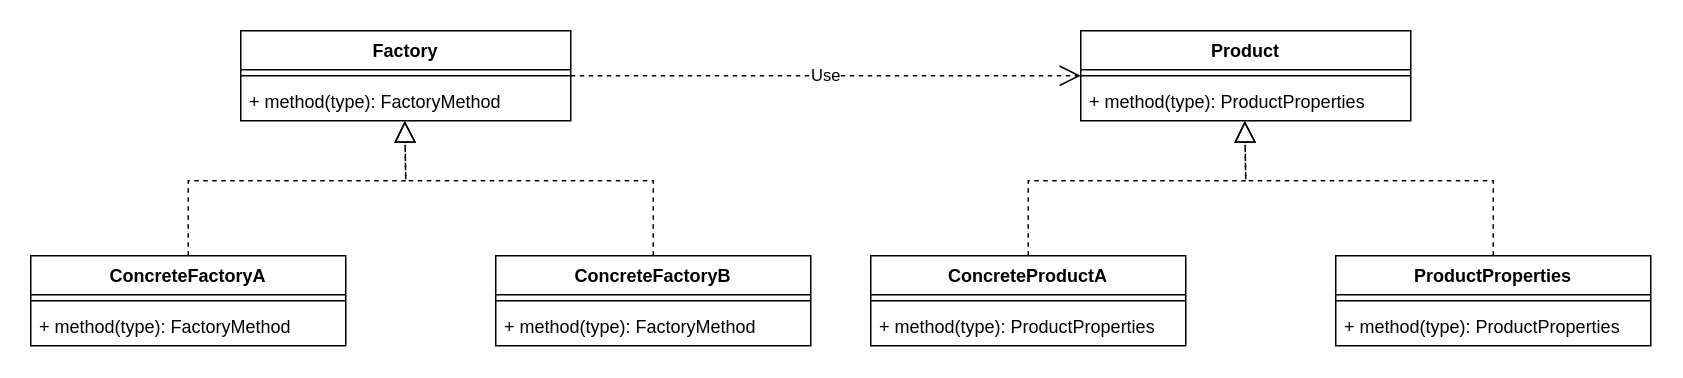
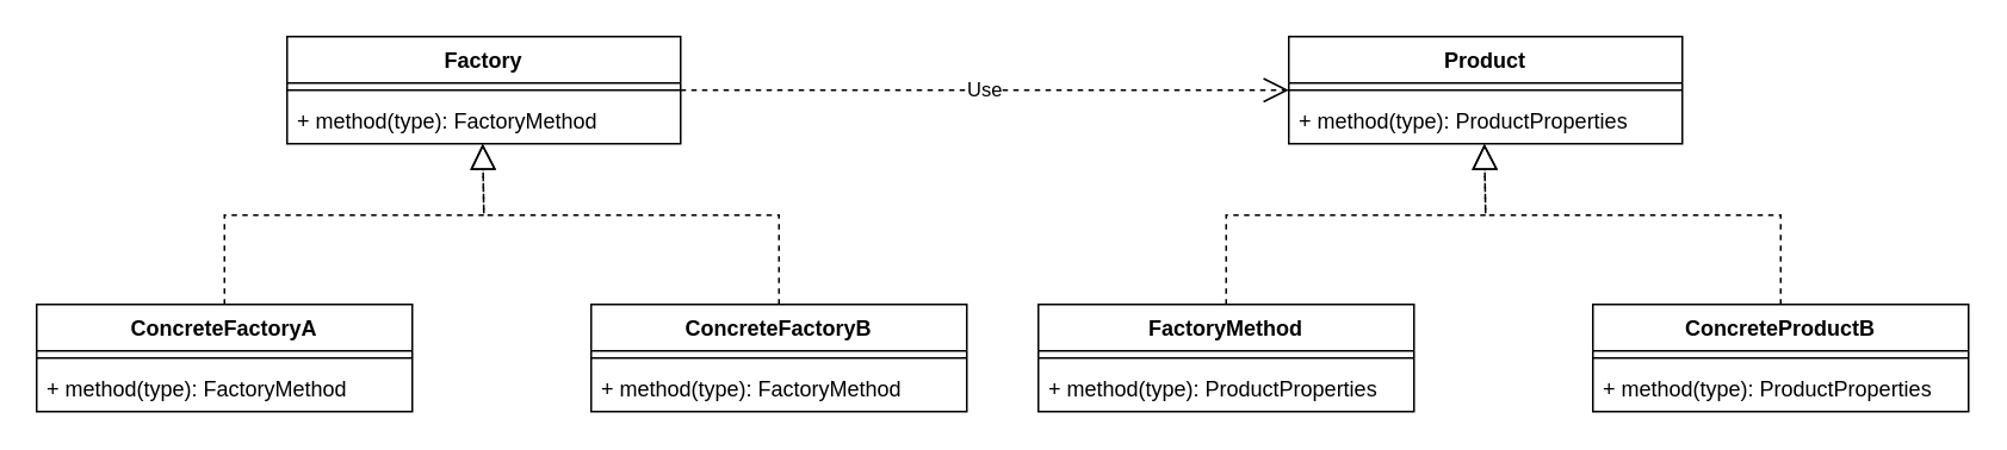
  <mxCell id="0" />
  <mxCell id="1" parent="0" />
  <mxCell id="2" value="Product" style="swimlane;fontStyle=1;align=center;verticalAlign=top;childLayout=stackLayout;horizontal=1;startSize=26;horizontalStack=0;resizeParent=1;resizeParentMax=0;resizeLast=0;collapsible=1;marginBottom=0;" vertex="1" parent="1"><mxGeometry x="720" y="20" width="220" height="60" as="geometry" /></mxCell>
  <mxCell id="3" value="" style="line;strokeWidth=1;fillColor=none;align=left;verticalAlign=middle;spacingTop=-1;spacingLeft=3;spacingRight=3;rotatable=0;labelPosition=right;points=[];portConstraint=eastwest;strokeColor=inherit;" vertex="1" parent="2"><mxGeometry y="26" width="220" height="8" as="geometry" /></mxCell>
  <mxCell id="4" value="+ method(type): ProductProperties" style="text;strokeColor=none;fillColor=none;align=left;verticalAlign=top;spacingLeft=4;spacingRight=4;overflow=hidden;rotatable=0;points=[[0,0.5],[1,0.5]];portConstraint=eastwest;" vertex="1" parent="2"><mxGeometry y="34" width="220" height="26" as="geometry" /></mxCell>
- <mxCell id="5" value="ConcreteProductA" style="swimlane;fontStyle=1;align=center;verticalAlign=top;childLayout=stackLayout;horizontal=1;startSize=26;horizontalStack=0;resizeParent=1;resizeParentMax=0;resizeLast=0;collapsible=1;marginBottom=0;" vertex="1" parent="1"><mxGeometry x="580" y="170" width="210" height="60" as="geometry" /></mxCell>
+ <mxCell id="5" value="FactoryMethod" style="swimlane;fontStyle=1;align=center;verticalAlign=top;childLayout=stackLayout;horizontal=1;startSize=26;horizontalStack=0;resizeParent=1;resizeParentMax=0;resizeLast=0;collapsible=1;marginBottom=0;" vertex="1" parent="1"><mxGeometry x="580" y="170" width="210" height="60" as="geometry" /></mxCell>
  <mxCell id="6" value="" style="line;strokeWidth=1;fillColor=none;align=left;verticalAlign=middle;spacingTop=-1;spacingLeft=3;spacingRight=3;rotatable=0;labelPosition=right;points=[];portConstraint=eastwest;strokeColor=inherit;" vertex="1" parent="5"><mxGeometry y="26" width="210" height="8" as="geometry" /></mxCell>
  <mxCell id="7" value="+ method(type): ProductProperties" style="text;strokeColor=none;fillColor=none;align=left;verticalAlign=top;spacingLeft=4;spacingRight=4;overflow=hidden;rotatable=0;points=[[0,0.5],[1,0.5]];portConstraint=eastwest;" vertex="1" parent="5"><mxGeometry y="34" width="210" height="26" as="geometry" /></mxCell>
  <mxCell id="8" value="" style="endArrow=block;dashed=1;endFill=0;endSize=12;html=1;rounded=0;exitX=0.5;exitY=0;exitDx=0;exitDy=0;entryX=0.497;entryY=1.006;entryDx=0;entryDy=0;entryPerimeter=0;" edge="1" parent="1" source="5" target="4"><mxGeometry width="160" relative="1" as="geometry"><mxPoint x="680" y="120" as="sourcePoint" /><mxPoint x="840" y="120" as="targetPoint" /><Array as="points"><mxPoint x="685" y="120" /><mxPoint x="830" y="120" /></Array></mxGeometry></mxCell>
- <mxCell id="9" value="ProductProperties" style="swimlane;fontStyle=1;align=center;verticalAlign=top;childLayout=stackLayout;horizontal=1;startSize=26;horizontalStack=0;resizeParent=1;resizeParentMax=0;resizeLast=0;collapsible=1;marginBottom=0;" vertex="1" parent="1"><mxGeometry x="890" y="170" width="210" height="60" as="geometry" /></mxCell>
+ <mxCell id="9" value="ConcreteProductB" style="swimlane;fontStyle=1;align=center;verticalAlign=top;childLayout=stackLayout;horizontal=1;startSize=26;horizontalStack=0;resizeParent=1;resizeParentMax=0;resizeLast=0;collapsible=1;marginBottom=0;" vertex="1" parent="1"><mxGeometry x="890" y="170" width="210" height="60" as="geometry" /></mxCell>
  <mxCell id="10" value="" style="line;strokeWidth=1;fillColor=none;align=left;verticalAlign=middle;spacingTop=-1;spacingLeft=3;spacingRight=3;rotatable=0;labelPosition=right;points=[];portConstraint=eastwest;strokeColor=inherit;" vertex="1" parent="9"><mxGeometry y="26" width="210" height="8" as="geometry" /></mxCell>
  <mxCell id="11" value="+ method(type): ProductProperties" style="text;strokeColor=none;fillColor=none;align=left;verticalAlign=top;spacingLeft=4;spacingRight=4;overflow=hidden;rotatable=0;points=[[0,0.5],[1,0.5]];portConstraint=eastwest;" vertex="1" parent="9"><mxGeometry y="34" width="210" height="26" as="geometry" /></mxCell>
  <mxCell id="12" value="" style="endArrow=block;dashed=1;endFill=0;endSize=12;html=1;rounded=0;exitX=0.5;exitY=0;exitDx=0;exitDy=0;entryX=0.497;entryY=0.998;entryDx=0;entryDy=0;entryPerimeter=0;" edge="1" parent="1" source="9" target="4"><mxGeometry width="160" relative="1" as="geometry"><mxPoint x="1060" y="90" as="sourcePoint" /><mxPoint x="830" y="80" as="targetPoint" /><Array as="points"><mxPoint x="995" y="120" /><mxPoint x="830" y="120" /></Array></mxGeometry></mxCell>
  <mxCell id="13" value="Factory" style="swimlane;fontStyle=1;align=center;verticalAlign=top;childLayout=stackLayout;horizontal=1;startSize=26;horizontalStack=0;resizeParent=1;resizeParentMax=0;resizeLast=0;collapsible=1;marginBottom=0;" vertex="1" parent="1"><mxGeometry x="160" y="20" width="220" height="60" as="geometry" /></mxCell>
  <mxCell id="14" value="" style="line;strokeWidth=1;fillColor=none;align=left;verticalAlign=middle;spacingTop=-1;spacingLeft=3;spacingRight=3;rotatable=0;labelPosition=right;points=[];portConstraint=eastwest;strokeColor=inherit;" vertex="1" parent="13"><mxGeometry y="26" width="220" height="8" as="geometry" /></mxCell>
  <mxCell id="15" value="+ method(type): FactoryMethod" style="text;strokeColor=none;fillColor=none;align=left;verticalAlign=top;spacingLeft=4;spacingRight=4;overflow=hidden;rotatable=0;points=[[0,0.5],[1,0.5]];portConstraint=eastwest;" vertex="1" parent="13"><mxGeometry y="34" width="220" height="26" as="geometry" /></mxCell>
  <mxCell id="16" value="ConcreteFactoryA" style="swimlane;fontStyle=1;align=center;verticalAlign=top;childLayout=stackLayout;horizontal=1;startSize=26;horizontalStack=0;resizeParent=1;resizeParentMax=0;resizeLast=0;collapsible=1;marginBottom=0;" vertex="1" parent="1"><mxGeometry x="20" y="170" width="210" height="60" as="geometry" /></mxCell>
  <mxCell id="17" value="" style="line;strokeWidth=1;fillColor=none;align=left;verticalAlign=middle;spacingTop=-1;spacingLeft=3;spacingRight=3;rotatable=0;labelPosition=right;points=[];portConstraint=eastwest;strokeColor=inherit;" vertex="1" parent="16"><mxGeometry y="26" width="210" height="8" as="geometry" /></mxCell>
  <mxCell id="18" value="+ method(type): FactoryMethod" style="text;strokeColor=none;fillColor=none;align=left;verticalAlign=top;spacingLeft=4;spacingRight=4;overflow=hidden;rotatable=0;points=[[0,0.5],[1,0.5]];portConstraint=eastwest;" vertex="1" parent="16"><mxGeometry y="34" width="210" height="26" as="geometry" /></mxCell>
  <mxCell id="19" value="" style="endArrow=block;dashed=1;endFill=0;endSize=12;html=1;rounded=0;exitX=0.5;exitY=0;exitDx=0;exitDy=0;entryX=0.497;entryY=1.006;entryDx=0;entryDy=0;entryPerimeter=0;" edge="1" parent="1" source="16" target="15"><mxGeometry width="160" relative="1" as="geometry"><mxPoint x="120" y="120" as="sourcePoint" /><mxPoint x="280" y="120" as="targetPoint" /><Array as="points"><mxPoint x="125" y="120" /><mxPoint x="270" y="120" /></Array></mxGeometry></mxCell>
  <mxCell id="20" value="ConcreteFactoryB" style="swimlane;fontStyle=1;align=center;verticalAlign=top;childLayout=stackLayout;horizontal=1;startSize=26;horizontalStack=0;resizeParent=1;resizeParentMax=0;resizeLast=0;collapsible=1;marginBottom=0;" vertex="1" parent="1"><mxGeometry x="330" y="170" width="210" height="60" as="geometry" /></mxCell>
  <mxCell id="21" value="" style="line;strokeWidth=1;fillColor=none;align=left;verticalAlign=middle;spacingTop=-1;spacingLeft=3;spacingRight=3;rotatable=0;labelPosition=right;points=[];portConstraint=eastwest;strokeColor=inherit;" vertex="1" parent="20"><mxGeometry y="26" width="210" height="8" as="geometry" /></mxCell>
  <mxCell id="22" value="+ method(type): FactoryMethod" style="text;strokeColor=none;fillColor=none;align=left;verticalAlign=top;spacingLeft=4;spacingRight=4;overflow=hidden;rotatable=0;points=[[0,0.5],[1,0.5]];portConstraint=eastwest;" vertex="1" parent="20"><mxGeometry y="34" width="210" height="26" as="geometry" /></mxCell>
  <mxCell id="23" value="" style="endArrow=block;dashed=1;endFill=0;endSize=12;html=1;rounded=0;exitX=0.5;exitY=0;exitDx=0;exitDy=0;entryX=0.497;entryY=0.998;entryDx=0;entryDy=0;entryPerimeter=0;" edge="1" parent="1" source="20" target="15"><mxGeometry width="160" relative="1" as="geometry"><mxPoint x="500" y="90" as="sourcePoint" /><mxPoint x="270" y="80" as="targetPoint" /><Array as="points"><mxPoint x="435" y="120" /><mxPoint x="270" y="120" /></Array></mxGeometry></mxCell>
  <mxCell id="24" value="Use" style="endArrow=open;endSize=12;dashed=1;html=1;rounded=0;entryX=0;entryY=0.5;entryDx=0;entryDy=0;" edge="1" parent="1" target="2"><mxGeometry width="160" relative="1" as="geometry"><mxPoint x="380" y="50" as="sourcePoint" /><mxPoint x="540" y="50" as="targetPoint" /></mxGeometry></mxCell>
